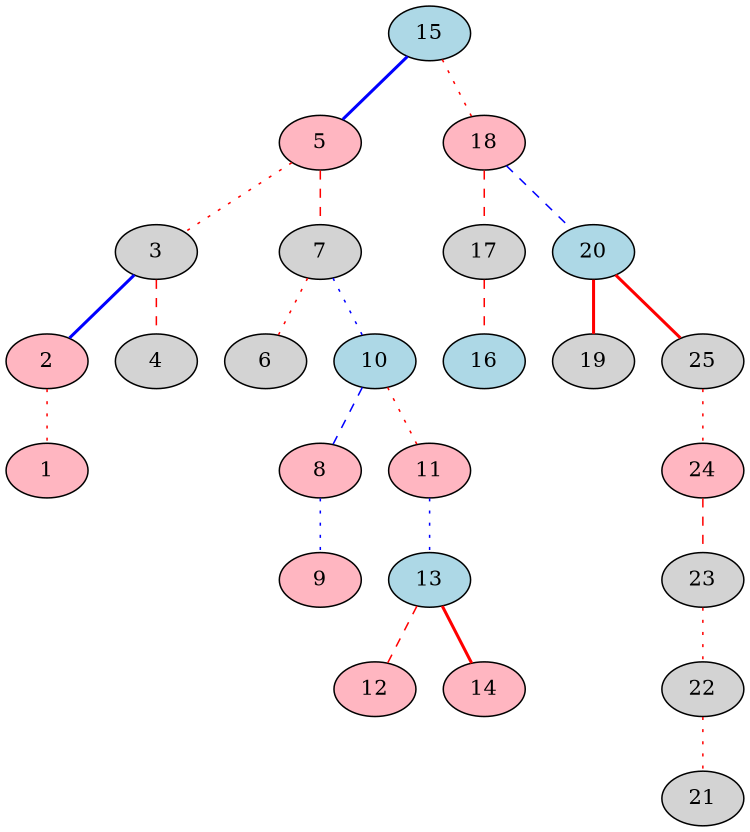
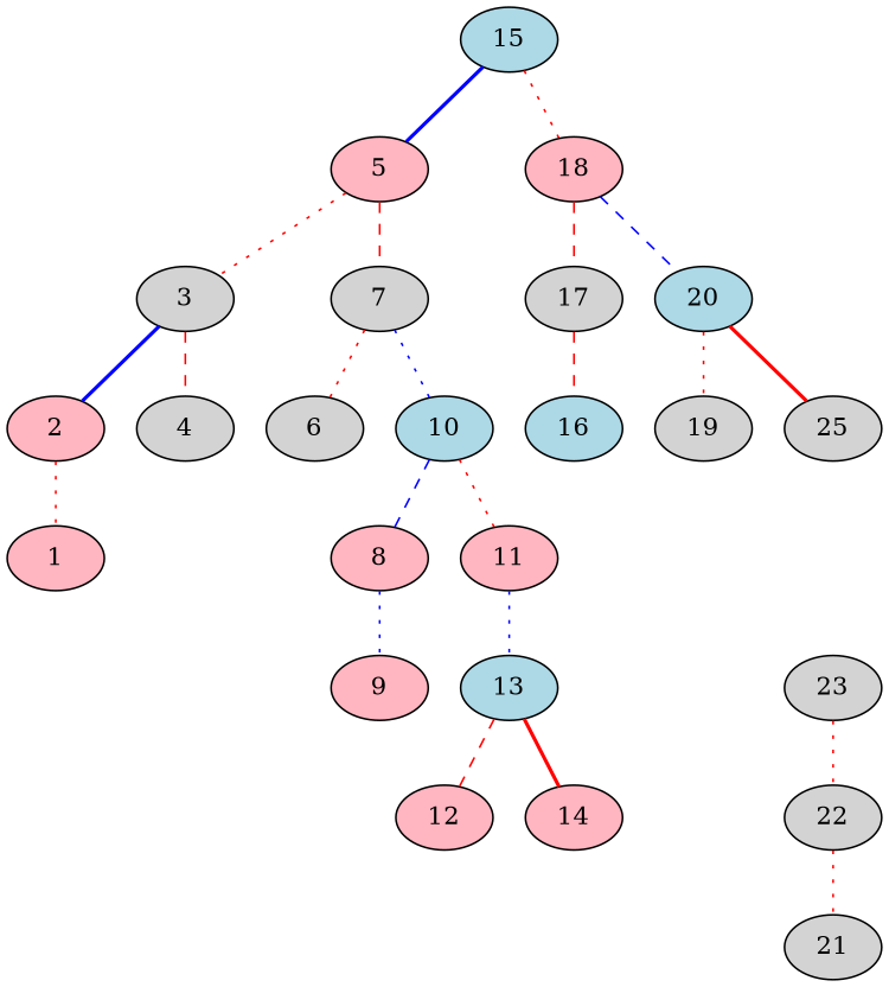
  graph {
    node [fillcolor=lightpink style=filled]
    edge [color=red style=dotted]
    15 [fillcolor=lightblue]
    5
    18
    3 [fillcolor=lightgrey]
    7 [fillcolor=lightgrey]
    17 [fillcolor=lightgrey]
    20 [fillcolor=lightblue]
    2
    4 [fillcolor=lightgrey]
    6 [fillcolor=lightgrey]
    10 [fillcolor=lightblue]
    16 [fillcolor=lightblue]
    19 [fillcolor=lightgrey]
    25 [fillcolor=lightgrey]
    1
    8
    11
    9
    13 [fillcolor=lightblue]
    12
    14
-   24
    23 [fillcolor=lightgrey]
    22 [fillcolor=lightgrey]
    21 [fillcolor=lightgrey]
    15 -- 5 [color=blue style=bold]
    15 -- 18
    5 -- 3
    5 -- 7 [style=dashed]
    18 -- 17 [style=dashed]
    18 -- 20 [color=blue style=dashed]
    3 -- 2 [color=blue style=bold]
    3 -- 4 [style=dashed]
    7 -- 6
    7 -- 10 [color=blue]
    17 -- 16 [style=dashed]
-   20 -- 19 [style=bold]
+   20 -- 19
    20 -- 25 [style=bold]
    2 -- 1
    10 -- 8 [color=blue style=dashed]
    10 -- 11
-   25 -- 24
    8 -- 9 [color=blue]
    11 -- 13 [color=blue]
    13 -- 12 [style=dashed]
    13 -- 14 [style=bold]
-   24 -- 23 [style=dashed]
    23 -- 22
    22 -- 21
  }
